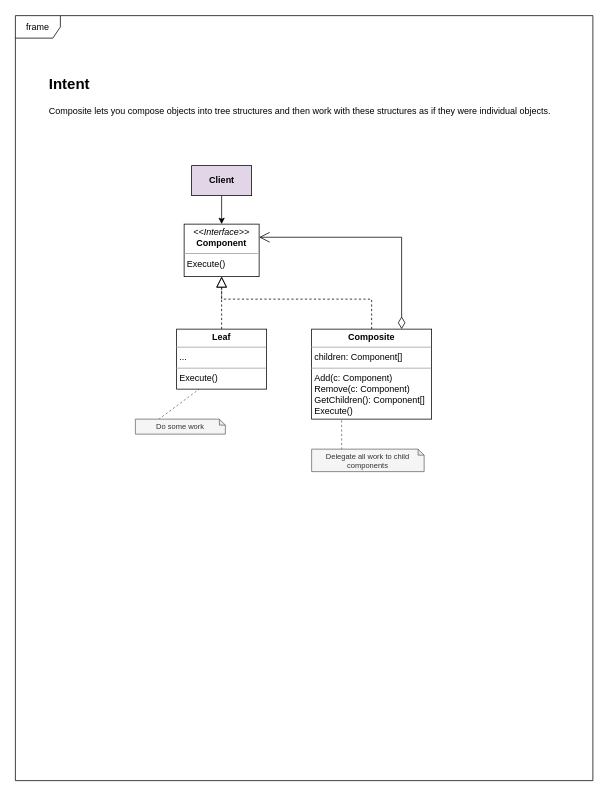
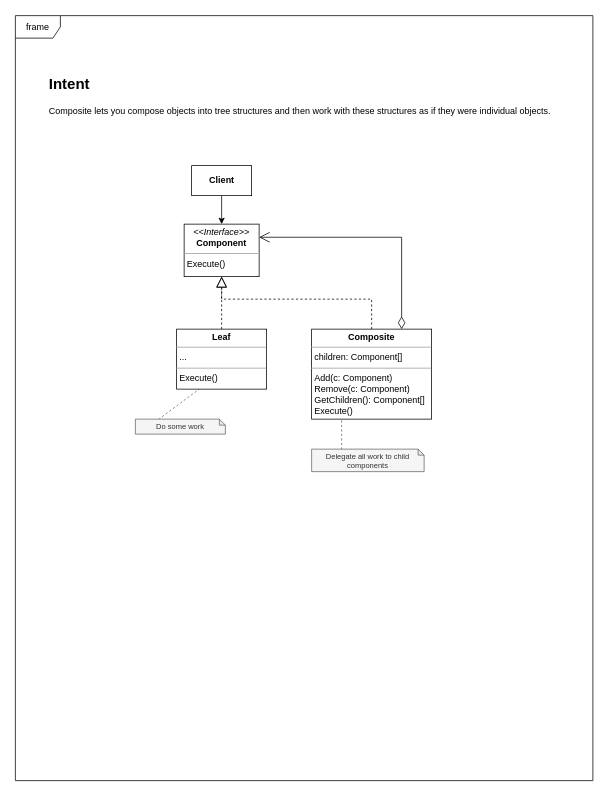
  <mxCell id="0" />
  <mxCell id="1" parent="0" />
  <mxCell id="2" value="frame" style="shape=umlFrame;whiteSpace=wrap;html=1;" parent="1" vertex="1"><mxGeometry x="20" y="20" width="770" height="1020" as="geometry" /></mxCell>
  <mxCell id="3" value="&lt;p style=&quot;margin:0px;margin-top:4px;text-align:center;&quot;&gt;&lt;i&gt;&amp;lt;&amp;lt;Interface&amp;gt;&amp;gt;&lt;/i&gt;&lt;br&gt;&lt;b&gt;Component&lt;/b&gt;&lt;/p&gt;&lt;hr size=&quot;1&quot;&gt;&lt;p style=&quot;margin:0px;margin-left:4px;&quot;&gt;&lt;/p&gt;&lt;p style=&quot;margin:0px;margin-left:4px;&quot;&gt;Execute()&lt;/p&gt;" style="verticalAlign=top;align=left;overflow=fill;fontSize=12;fontFamily=Helvetica;html=1;" parent="1" vertex="1"><mxGeometry x="245" y="298" width="100" height="70" as="geometry" /></mxCell>
  <mxCell id="4" style="edgeStyle=orthogonalEdgeStyle;rounded=0;orthogonalLoop=1;jettySize=auto;html=1;exitX=0.5;exitY=1;exitDx=0;exitDy=0;entryX=0.5;entryY=0;entryDx=0;entryDy=0;" parent="1" source="5" target="3" edge="1"><mxGeometry relative="1" as="geometry"><mxPoint x="305" y="300" as="targetPoint" /></mxGeometry></mxCell>
- <mxCell id="5" value="&lt;b&gt;Client&lt;/b&gt;" style="html=1;fillColor=#e1d5e7;" parent="1" vertex="1"><mxGeometry x="255" y="220" width="80" height="40" as="geometry" /></mxCell>
+ <mxCell id="5" value="&lt;b&gt;Client&lt;/b&gt;" style="html=1;" parent="1" vertex="1"><mxGeometry x="255" y="220" width="80" height="40" as="geometry" /></mxCell>
  <mxCell id="6" value="&lt;h1&gt;&lt;font style=&quot;font-size: 20px;&quot;&gt;Intent&lt;/font&gt;&lt;/h1&gt;&lt;p&gt;Composite lets you compose objects into tree structures and then work with these structures as if they were individual objects.&lt;/p&gt;" style="text;html=1;strokeColor=none;fillColor=none;spacing=5;spacingTop=-20;whiteSpace=wrap;overflow=hidden;rounded=0;" parent="1" vertex="1"><mxGeometry x="60" y="90" width="690" height="80" as="geometry" /></mxCell>
  <mxCell id="7" style="rounded=0;orthogonalLoop=1;jettySize=auto;html=1;fontSize=10;endArrow=none;endFill=0;dashed=1;fillColor=#f5f5f5;strokeColor=#666666;sketch=0;shadow=0;startArrow=none;startFill=0;exitX=0.257;exitY=0.02;exitDx=0;exitDy=0;exitPerimeter=0;entryX=0.25;entryY=1;entryDx=0;entryDy=0;" parent="1" source="9" target="11" edge="1"><mxGeometry relative="1" as="geometry"><mxPoint x="495" y="308" as="sourcePoint" /><mxPoint x="268" y="528" as="targetPoint" /></mxGeometry></mxCell>
  <mxCell id="8" value="" style="endArrow=block;dashed=1;endFill=0;endSize=12;html=1;rounded=0;entryX=0.5;entryY=1;entryDx=0;entryDy=0;exitX=0.5;exitY=0;exitDx=0;exitDy=0;" parent="1" source="10" target="3" edge="1"><mxGeometry width="160" relative="1" as="geometry"><mxPoint x="525" y="418" as="sourcePoint" /><mxPoint x="675" y="480" as="targetPoint" /><Array as="points"><mxPoint x="495" y="398" /><mxPoint x="295" y="398" /></Array></mxGeometry></mxCell>
  <mxCell id="9" value="Do some work" style="shape=note;whiteSpace=wrap;html=1;backgroundOutline=1;darkOpacity=0.05;size=8;fontSize=10;fillColor=#f5f5f5;fontColor=#333333;strokeColor=#666666;" parent="1" vertex="1"><mxGeometry x="180" y="558" width="120" height="20" as="geometry" /></mxCell>
  <mxCell id="10" value="&lt;p style=&quot;margin:0px;margin-top:4px;text-align:center;&quot;&gt;&lt;b&gt;Composite&lt;/b&gt;&lt;/p&gt;&lt;hr size=&quot;1&quot;&gt;&lt;p style=&quot;margin:0px;margin-left:4px;&quot;&gt;children: Component[]&lt;/p&gt;&lt;hr size=&quot;1&quot;&gt;&lt;p style=&quot;margin:0px;margin-left:4px;&quot;&gt;Add(c: Component)&lt;/p&gt;&lt;p style=&quot;margin:0px;margin-left:4px;&quot;&gt;Remove(c: Component)&lt;/p&gt;&lt;p style=&quot;margin:0px;margin-left:4px;&quot;&gt;GetChildren(): Component[]&lt;/p&gt;&lt;p style=&quot;margin:0px;margin-left:4px;&quot;&gt;Execute()&lt;/p&gt;" style="verticalAlign=top;align=left;overflow=fill;fontSize=12;fontFamily=Helvetica;html=1;" parent="1" vertex="1"><mxGeometry x="415" y="438" width="160" height="120" as="geometry" /></mxCell>
  <mxCell id="11" value="&lt;p style=&quot;margin:0px;margin-top:4px;text-align:center;&quot;&gt;&lt;b&gt;Leaf&lt;/b&gt;&lt;/p&gt;&lt;hr size=&quot;1&quot;&gt;&lt;p style=&quot;margin:0px;margin-left:4px;&quot;&gt;...&lt;/p&gt;&lt;hr size=&quot;1&quot;&gt;&lt;p style=&quot;margin:0px;margin-left:4px;&quot;&gt;Execute()&lt;/p&gt;" style="verticalAlign=top;align=left;overflow=fill;fontSize=12;fontFamily=Helvetica;html=1;" parent="1" vertex="1"><mxGeometry x="235" y="438" width="120" height="80" as="geometry" /></mxCell>
  <mxCell id="12" value="" style="endArrow=block;dashed=1;endFill=0;endSize=12;html=1;rounded=0;exitX=0.5;exitY=0;exitDx=0;exitDy=0;" parent="1" source="11" edge="1"><mxGeometry width="160" relative="1" as="geometry"><mxPoint x="505" y="468" as="sourcePoint" /><mxPoint x="295" y="368" as="targetPoint" /><Array as="points" /></mxGeometry></mxCell>
  <mxCell id="13" style="rounded=0;orthogonalLoop=1;jettySize=auto;html=1;fontSize=10;endArrow=none;endFill=0;dashed=1;fillColor=#f5f5f5;strokeColor=#666666;sketch=0;shadow=0;startArrow=none;startFill=0;exitX=0.267;exitY=0.021;exitDx=0;exitDy=0;exitPerimeter=0;entryX=0.25;entryY=1;entryDx=0;entryDy=0;" parent="1" source="14" target="10" edge="1"><mxGeometry relative="1" as="geometry"><mxPoint x="675" y="348" as="sourcePoint" /><mxPoint x="445" y="558" as="targetPoint" /></mxGeometry></mxCell>
  <mxCell id="14" value="Delegate all work to child components" style="shape=note;whiteSpace=wrap;html=1;backgroundOutline=1;darkOpacity=0.05;size=8;fontSize=10;fillColor=#f5f5f5;fontColor=#333333;strokeColor=#666666;" parent="1" vertex="1"><mxGeometry x="415" y="598" width="150" height="30" as="geometry" /></mxCell>
  <mxCell id="15" value="" style="endArrow=open;html=1;endSize=12;startArrow=diamondThin;startSize=14;startFill=0;edgeStyle=orthogonalEdgeStyle;align=left;verticalAlign=bottom;rounded=0;exitX=0.75;exitY=0;exitDx=0;exitDy=0;entryX=1;entryY=0.25;entryDx=0;entryDy=0;" parent="1" source="10" target="3" edge="1"><mxGeometry x="-0.699" y="-70" relative="1" as="geometry"><mxPoint x="535" y="418" as="sourcePoint" /><mxPoint x="385" y="308" as="targetPoint" /><mxPoint as="offset" /></mxGeometry></mxCell>
